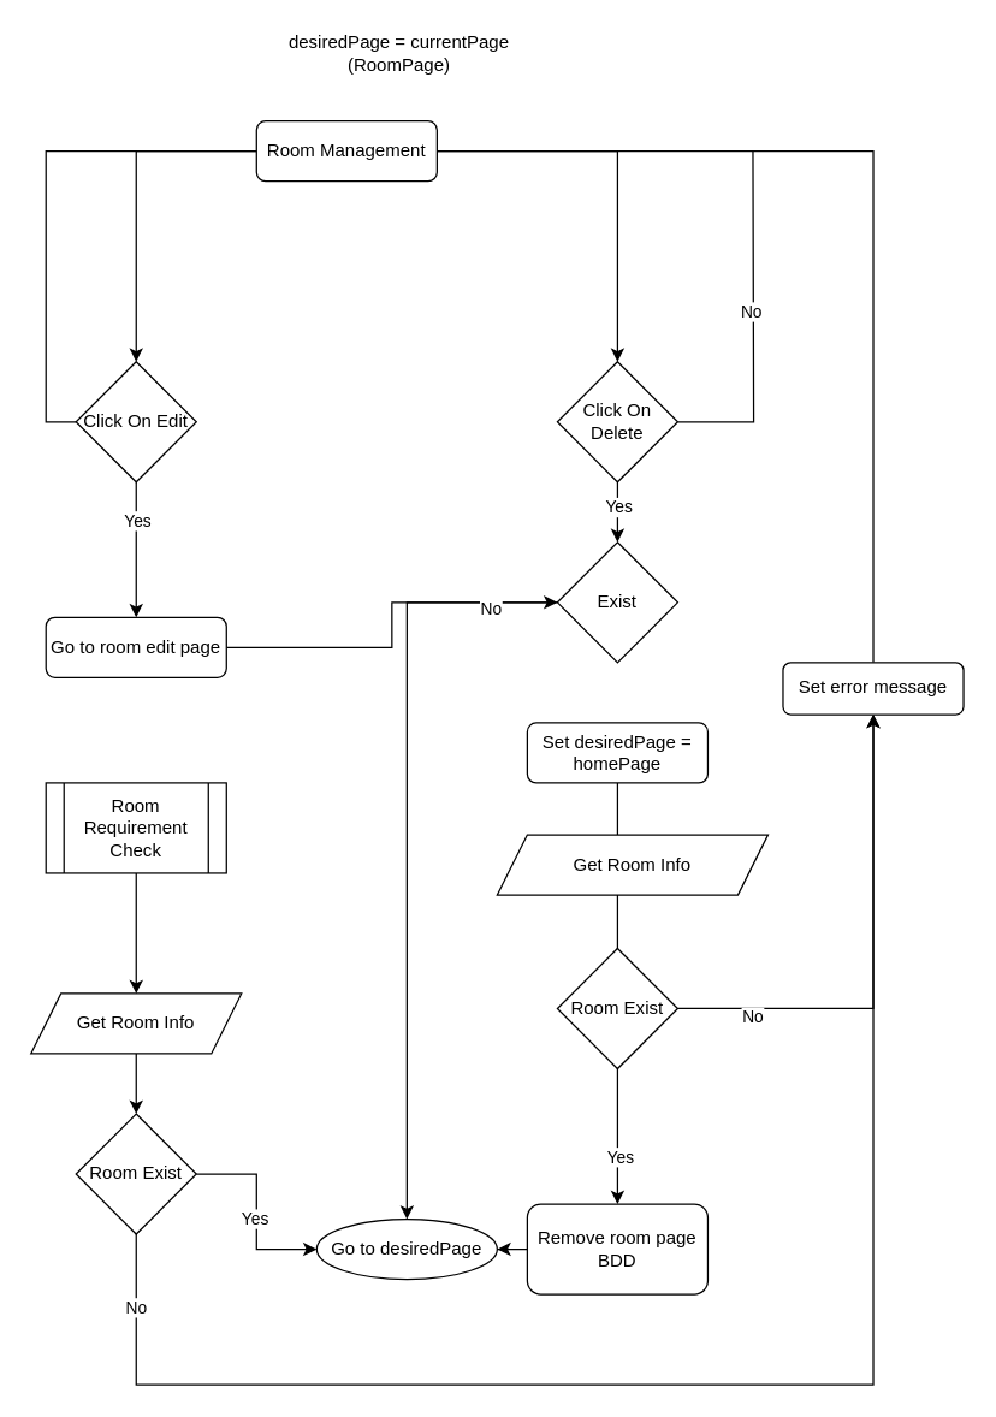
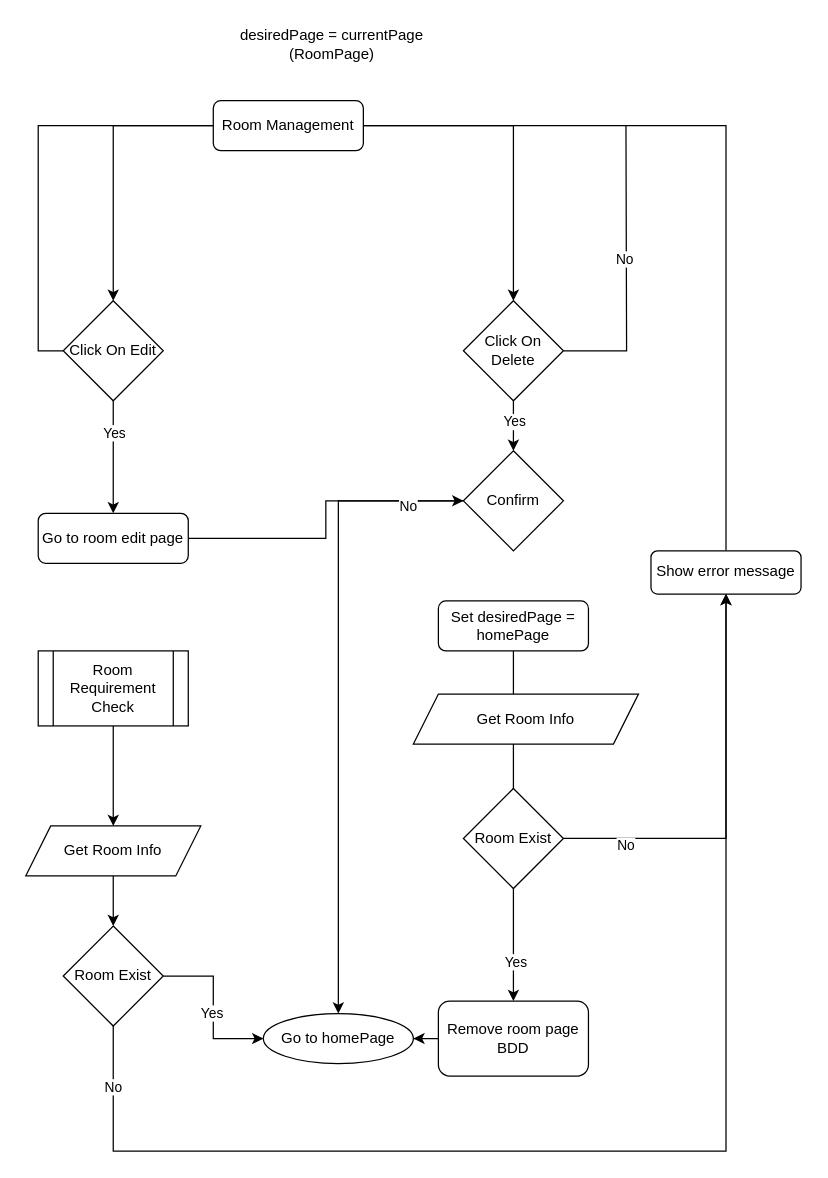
  <mxCell id="0" />
  <mxCell id="1" parent="0" />
  <mxCell id="2" style="edgeStyle=orthogonalEdgeStyle;rounded=0;orthogonalLoop=1;jettySize=auto;html=1;" edge="1" parent="1" source="4" target="7"><mxGeometry relative="1" as="geometry" /></mxCell>
  <mxCell id="3" style="edgeStyle=orthogonalEdgeStyle;rounded=0;orthogonalLoop=1;jettySize=auto;html=1;" edge="1" parent="1" source="4" target="12"><mxGeometry relative="1" as="geometry" /></mxCell>
  <mxCell id="4" value="Room Management" style="rounded=1;whiteSpace=wrap;html=1;" vertex="1" parent="1"><mxGeometry x="170" y="80" width="120" height="40" as="geometry" /></mxCell>
  <mxCell id="5" value="" style="edgeStyle=orthogonalEdgeStyle;rounded=0;orthogonalLoop=1;jettySize=auto;html=1;" edge="1" parent="1" source="33" target="15"><mxGeometry relative="1" as="geometry" /></mxCell>
  <mxCell id="6" style="edgeStyle=orthogonalEdgeStyle;rounded=0;orthogonalLoop=1;jettySize=auto;html=1;exitX=0;exitY=0.5;exitDx=0;exitDy=0;entryX=0;entryY=0.5;entryDx=0;entryDy=0;endArrow=none;startFill=0;" edge="1" parent="1" source="7" target="4"><mxGeometry relative="1" as="geometry"><mxPoint x="-60" y="70" as="targetPoint" /></mxGeometry></mxCell>
  <mxCell id="7" value="Click On Edit" style="rhombus;whiteSpace=wrap;html=1;" vertex="1" parent="1"><mxGeometry x="50" y="240" width="80" height="80" as="geometry" /></mxCell>
  <mxCell id="8" value="" style="edgeStyle=orthogonalEdgeStyle;rounded=0;orthogonalLoop=1;jettySize=auto;html=1;" edge="1" parent="1" source="12" target="15"><mxGeometry relative="1" as="geometry" /></mxCell>
  <mxCell id="9" value="Yes" style="edgeLabel;html=1;align=center;verticalAlign=middle;resizable=0;points=[];" vertex="1" connectable="0" parent="8"><mxGeometry x="-0.2" relative="1" as="geometry"><mxPoint as="offset" /></mxGeometry></mxCell>
  <mxCell id="10" style="edgeStyle=orthogonalEdgeStyle;rounded=0;orthogonalLoop=1;jettySize=auto;html=1;exitX=1;exitY=0.5;exitDx=0;exitDy=0;endArrow=none;startFill=0;" edge="1" parent="1" source="12"><mxGeometry relative="1" as="geometry"><mxPoint x="500" y="100" as="targetPoint" /></mxGeometry></mxCell>
  <mxCell id="11" value="No" style="edgeLabel;html=1;align=center;verticalAlign=middle;resizable=0;points=[];" vertex="1" connectable="0" parent="10"><mxGeometry x="0.072" y="2" relative="1" as="geometry"><mxPoint as="offset" /></mxGeometry></mxCell>
  <mxCell id="12" value="Click On Delete" style="rhombus;whiteSpace=wrap;html=1;" vertex="1" parent="1"><mxGeometry x="370" y="240" width="80" height="80" as="geometry" /></mxCell>
  <mxCell id="13" style="edgeStyle=orthogonalEdgeStyle;rounded=0;orthogonalLoop=1;jettySize=auto;html=1;" edge="1" parent="1" source="15" target="16"><mxGeometry relative="1" as="geometry" /></mxCell>
  <mxCell id="14" value="No" style="edgeLabel;html=1;align=center;verticalAlign=middle;resizable=0;points=[];" vertex="1" connectable="0" parent="13"><mxGeometry x="-0.824" y="4" relative="1" as="geometry"><mxPoint as="offset" /></mxGeometry></mxCell>
- <mxCell id="15" value="Exist" style="rhombus;whiteSpace=wrap;html=1;" vertex="1" parent="1"><mxGeometry x="370" y="360" width="80" height="80" as="geometry" /></mxCell>
- <mxCell id="16" value="Go to desiredPage" style="ellipse;whiteSpace=wrap;html=1;" vertex="1" parent="1"><mxGeometry x="210" y="810" width="120" height="40" as="geometry" /></mxCell>
+ <mxCell id="15" value="Confirm" style="rhombus;whiteSpace=wrap;html=1;" vertex="1" parent="1"><mxGeometry x="370" y="360" width="80" height="80" as="geometry" /></mxCell>
+ <mxCell id="16" value="Go to homePage" style="ellipse;whiteSpace=wrap;html=1;" vertex="1" parent="1"><mxGeometry x="210" y="810" width="120" height="40" as="geometry" /></mxCell>
  <mxCell id="17" value="desiredPage = currentPage&lt;div&gt;(RoomPage)&lt;/div&gt;" style="text;html=1;align=center;verticalAlign=middle;whiteSpace=wrap;rounded=0;" vertex="1" parent="1"><mxGeometry x="190" y="20" width="150" height="30" as="geometry" /></mxCell>
  <mxCell id="18" style="edgeStyle=orthogonalEdgeStyle;rounded=0;orthogonalLoop=1;jettySize=auto;html=1;" edge="1" parent="1" source="19" target="35"><mxGeometry relative="1" as="geometry" /></mxCell>
  <mxCell id="19" value="Room Requirement Check" style="shape=process;whiteSpace=wrap;html=1;backgroundOutline=1;" vertex="1" parent="1"><mxGeometry x="30" y="520" width="120" height="60" as="geometry" /></mxCell>
  <mxCell id="20" value="" style="edgeStyle=orthogonalEdgeStyle;rounded=0;orthogonalLoop=1;jettySize=auto;html=1;" edge="1" parent="1" source="22" target="25"><mxGeometry relative="1" as="geometry" /></mxCell>
  <mxCell id="21" value="Yes" style="edgeLabel;html=1;align=center;verticalAlign=middle;resizable=0;points=[];" vertex="1" connectable="0" parent="20"><mxGeometry x="0.771" y="1" relative="1" as="geometry"><mxPoint as="offset" /></mxGeometry></mxCell>
  <mxCell id="22" value="Set desiredPage = homePage" style="rounded=1;whiteSpace=wrap;html=1;" vertex="1" parent="1"><mxGeometry x="350" y="480" width="120" height="40" as="geometry" /></mxCell>
  <mxCell id="23" value="Get Room Info" style="shape=parallelogram;perimeter=parallelogramPerimeter;whiteSpace=wrap;html=1;fixedSize=1;" vertex="1" parent="1"><mxGeometry x="330" y="554.5" width="180" height="40" as="geometry" /></mxCell>
  <mxCell id="24" style="edgeStyle=orthogonalEdgeStyle;rounded=0;orthogonalLoop=1;jettySize=auto;html=1;" edge="1" parent="1" source="25" target="16"><mxGeometry relative="1" as="geometry" /></mxCell>
  <mxCell id="25" value="Remove room page BDD" style="rounded=1;whiteSpace=wrap;html=1;" vertex="1" parent="1"><mxGeometry x="350" y="800" width="120" height="60" as="geometry" /></mxCell>
  <mxCell id="26" style="edgeStyle=orthogonalEdgeStyle;rounded=0;orthogonalLoop=1;jettySize=auto;html=1;exitX=1;exitY=0.5;exitDx=0;exitDy=0;entryX=0.5;entryY=1;entryDx=0;entryDy=0;" edge="1" parent="1" source="28" target="30"><mxGeometry relative="1" as="geometry"><mxPoint x="570" y="670" as="targetPoint" /></mxGeometry></mxCell>
  <mxCell id="27" value="No" style="edgeLabel;html=1;align=center;verticalAlign=middle;resizable=0;points=[];" vertex="1" connectable="0" parent="26"><mxGeometry x="-0.699" y="-5" relative="1" as="geometry"><mxPoint as="offset" /></mxGeometry></mxCell>
  <mxCell id="28" value="Room Exist" style="rhombus;whiteSpace=wrap;html=1;" vertex="1" parent="1"><mxGeometry x="370" y="630" width="80" height="80" as="geometry" /></mxCell>
  <mxCell id="29" style="edgeStyle=orthogonalEdgeStyle;rounded=0;orthogonalLoop=1;jettySize=auto;html=1;exitX=0.5;exitY=0;exitDx=0;exitDy=0;entryX=1;entryY=0.5;entryDx=0;entryDy=0;endArrow=none;startFill=0;" edge="1" parent="1" source="30" target="4"><mxGeometry relative="1" as="geometry"><mxPoint x="580" y="150" as="targetPoint" /></mxGeometry></mxCell>
- <mxCell id="30" value="Set error message" style="rounded=1;whiteSpace=wrap;html=1;" vertex="1" parent="1"><mxGeometry x="520" y="440" width="120" height="34.5" as="geometry" /></mxCell>
+ <mxCell id="30" value="Show error message" style="rounded=1;whiteSpace=wrap;html=1;" vertex="1" parent="1"><mxGeometry x="520" y="440" width="120" height="34.5" as="geometry" /></mxCell>
  <mxCell id="31" value="" style="edgeStyle=orthogonalEdgeStyle;rounded=0;orthogonalLoop=1;jettySize=auto;html=1;" edge="1" parent="1" source="7" target="33"><mxGeometry relative="1" as="geometry"><mxPoint x="90" y="320" as="sourcePoint" /><mxPoint x="90" y="595" as="targetPoint" /></mxGeometry></mxCell>
  <mxCell id="32" value="Yes" style="edgeLabel;html=1;align=center;verticalAlign=middle;resizable=0;points=[];" vertex="1" connectable="0" parent="31"><mxGeometry x="-0.545" y="4" relative="1" as="geometry"><mxPoint x="-4" y="5" as="offset" /></mxGeometry></mxCell>
  <mxCell id="33" value="Go to room edit page" style="rounded=1;whiteSpace=wrap;html=1;" vertex="1" parent="1"><mxGeometry x="30" y="410" width="120" height="40" as="geometry" /></mxCell>
  <mxCell id="34" value="" style="edgeStyle=orthogonalEdgeStyle;rounded=0;orthogonalLoop=1;jettySize=auto;html=1;" edge="1" parent="1" source="35" target="40"><mxGeometry relative="1" as="geometry" /></mxCell>
  <mxCell id="35" value="Get Room Info" style="shape=parallelogram;perimeter=parallelogramPerimeter;whiteSpace=wrap;html=1;fixedSize=1;" vertex="1" parent="1"><mxGeometry x="20" y="660" width="140" height="40" as="geometry" /></mxCell>
  <mxCell id="36" style="edgeStyle=orthogonalEdgeStyle;rounded=0;orthogonalLoop=1;jettySize=auto;html=1;entryX=0;entryY=0.5;entryDx=0;entryDy=0;exitX=1;exitY=0.5;exitDx=0;exitDy=0;" edge="1" parent="1" source="40" target="16"><mxGeometry relative="1" as="geometry" /></mxCell>
  <mxCell id="37" value="Yes" style="edgeLabel;html=1;align=center;verticalAlign=middle;resizable=0;points=[];" vertex="1" connectable="0" parent="36"><mxGeometry x="0.061" y="-2" relative="1" as="geometry"><mxPoint as="offset" /></mxGeometry></mxCell>
  <mxCell id="38" style="edgeStyle=orthogonalEdgeStyle;rounded=0;orthogonalLoop=1;jettySize=auto;html=1;entryX=0.5;entryY=1;entryDx=0;entryDy=0;exitX=0.5;exitY=1;exitDx=0;exitDy=0;" edge="1" parent="1" source="40" target="30"><mxGeometry relative="1" as="geometry"><Array as="points"><mxPoint x="90" y="920" /><mxPoint x="580" y="920" /></Array></mxGeometry></mxCell>
  <mxCell id="39" value="No" style="edgeLabel;html=1;align=center;verticalAlign=middle;resizable=0;points=[];" vertex="1" connectable="0" parent="38"><mxGeometry x="-0.907" y="-1" relative="1" as="geometry"><mxPoint as="offset" /></mxGeometry></mxCell>
  <mxCell id="40" value="Room Exist" style="rhombus;whiteSpace=wrap;html=1;" vertex="1" parent="1"><mxGeometry x="50" y="740" width="80" height="80" as="geometry" /></mxCell>
